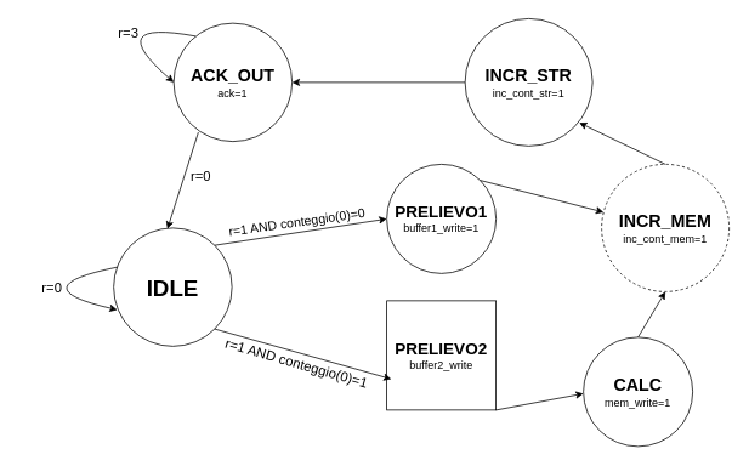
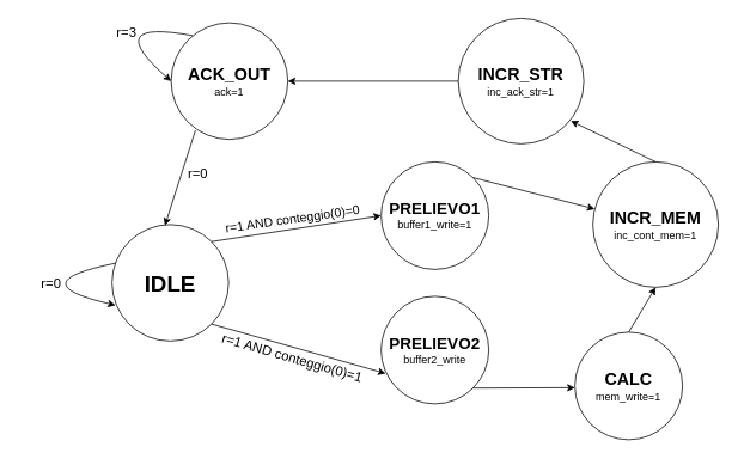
  <mxCell id="0" />
  <mxCell id="1" parent="0" />
  <mxCell id="2" value="&lt;b&gt;&lt;font style=&quot;font-size: 25px&quot;&gt;IDLE&lt;/font&gt;&lt;/b&gt;" style="ellipse;whiteSpace=wrap;html=1;aspect=fixed;" vertex="1" parent="1"><mxGeometry x="124" y="250" width="130" height="130" as="geometry" /></mxCell>
  <mxCell id="3" value="&lt;b&gt;&lt;font style=&quot;font-size: 18px&quot;&gt;PRELIEVO1&lt;/font&gt;&lt;/b&gt;&lt;br&gt;buffer1_write=1" style="ellipse;whiteSpace=wrap;html=1;aspect=fixed;" vertex="1" parent="1"><mxGeometry x="424" y="180" width="120" height="120" as="geometry" /></mxCell>
- <mxCell id="4" value="&lt;b style=&quot;font-size: 18px&quot;&gt;PRELIEVO2&lt;br&gt;&lt;/b&gt;buffer2_write" style="whiteSpace=wrap;html=1;aspect=fixed;rounded=0;" vertex="1" parent="1"><mxGeometry x="424" y="330" width="120" height="120" as="geometry" /></mxCell>
+ <mxCell id="4" value="&lt;b style=&quot;font-size: 18px&quot;&gt;PRELIEVO2&lt;br&gt;&lt;/b&gt;buffer2_write" style="ellipse;whiteSpace=wrap;html=1;aspect=fixed;" vertex="1" parent="1"><mxGeometry x="424" y="330" width="120" height="120" as="geometry" /></mxCell>
  <mxCell id="5" value="&lt;b style=&quot;font-size: 19px&quot;&gt;CALC&lt;br&gt;&lt;/b&gt;mem_write=1" style="ellipse;whiteSpace=wrap;html=1;aspect=fixed;" vertex="1" parent="1"><mxGeometry x="640" y="370" width="120" height="120" as="geometry" /></mxCell>
- <mxCell id="6" value="&lt;b style=&quot;font-size: 19px&quot;&gt;INCR_MEM&lt;br&gt;&lt;/b&gt;inc_cont_mem=1" style="ellipse;whiteSpace=wrap;html=1;aspect=fixed;dashed=1;" vertex="1" parent="1"><mxGeometry x="660" y="180" width="140" height="140" as="geometry" /></mxCell>
- <mxCell id="7" value="&lt;b&gt;&lt;font style=&quot;font-size: 19px&quot;&gt;INCR_STR&lt;/font&gt;&lt;br&gt;&lt;/b&gt;inc_cont_str=1" style="ellipse;whiteSpace=wrap;html=1;aspect=fixed;" vertex="1" parent="1"><mxGeometry x="510" y="20" width="140" height="140" as="geometry" /></mxCell>
+ <mxCell id="6" value="&lt;b style=&quot;font-size: 19px&quot;&gt;INCR_MEM&lt;br&gt;&lt;/b&gt;inc_cont_mem=1" style="ellipse;whiteSpace=wrap;html=1;aspect=fixed;" vertex="1" parent="1"><mxGeometry x="660" y="180" width="140" height="140" as="geometry" /></mxCell>
+ <mxCell id="7" value="&lt;b&gt;&lt;font style=&quot;font-size: 19px&quot;&gt;INCR_STR&lt;/font&gt;&lt;br&gt;&lt;/b&gt;inc_ack_str=1" style="ellipse;whiteSpace=wrap;html=1;aspect=fixed;" vertex="1" parent="1"><mxGeometry x="510" y="20" width="140" height="140" as="geometry" /></mxCell>
  <mxCell id="8" value="&lt;font style=&quot;font-size: 19px&quot;&gt;&lt;b&gt;ACK_OUT&lt;br&gt;&lt;/b&gt;&lt;/font&gt;ack=1" style="ellipse;whiteSpace=wrap;html=1;aspect=fixed;" vertex="1" parent="1"><mxGeometry x="190" y="25" width="130" height="130" as="geometry" /></mxCell>
  <mxCell id="9" value="" style="endArrow=classic;html=1;rounded=0;fontSize=18;exitX=1;exitY=0;exitDx=0;exitDy=0;entryX=0;entryY=0.5;entryDx=0;entryDy=0;" edge="1" parent="1" source="2" target="3"><mxGeometry width="50" height="50" relative="1" as="geometry"><mxPoint x="460" y="230" as="sourcePoint" /><mxPoint x="510" y="180" as="targetPoint" /></mxGeometry></mxCell>
  <mxCell id="10" value="&lt;font style=&quot;font-size: 14px&quot;&gt;r=1 AND conteggio(0)=0&lt;/font&gt;" style="text;html=1;align=center;verticalAlign=middle;resizable=0;points=[];autosize=1;strokeColor=none;fillColor=none;fontSize=18;rotation=352;" vertex="1" parent="1"><mxGeometry x="240" y="228" width="170" height="30" as="geometry" /></mxCell>
  <mxCell id="11" value="" style="endArrow=classic;html=1;rounded=0;fontSize=14;exitX=1;exitY=0;exitDx=0;exitDy=0;" edge="1" parent="1" source="3" target="6"><mxGeometry width="50" height="50" relative="1" as="geometry"><mxPoint x="390" y="320" as="sourcePoint" /><mxPoint x="550" y="150" as="targetPoint" /></mxGeometry></mxCell>
  <mxCell id="12" value="" style="endArrow=classic;html=1;rounded=0;fontSize=19;entryX=1;entryY=0.5;entryDx=0;entryDy=0;exitX=0;exitY=0.5;exitDx=0;exitDy=0;" edge="1" parent="1" source="7" target="8"><mxGeometry width="50" height="50" relative="1" as="geometry"><mxPoint x="470" y="200" as="sourcePoint" /><mxPoint x="520" y="150" as="targetPoint" /></mxGeometry></mxCell>
  <mxCell id="13" value="" style="endArrow=classic;html=1;rounded=0;fontSize=19;exitX=0.208;exitY=0.923;exitDx=0;exitDy=0;entryX=0.454;entryY=0.008;entryDx=0;entryDy=0;entryPerimeter=0;exitPerimeter=0;" edge="1" parent="1" source="8" target="2"><mxGeometry width="50" height="50" relative="1" as="geometry"><mxPoint x="470" y="200" as="sourcePoint" /><mxPoint x="520" y="150" as="targetPoint" /></mxGeometry></mxCell>
  <mxCell id="14" value="&lt;font style=&quot;font-size: 15px&quot;&gt;r=0&lt;/font&gt;" style="text;html=1;strokeColor=none;fillColor=none;align=center;verticalAlign=middle;whiteSpace=wrap;rounded=0;fontSize=19;" vertex="1" parent="1"><mxGeometry x="190" y="177" width="60" height="30" as="geometry" /></mxCell>
  <mxCell id="15" value="" style="endArrow=classic;html=1;rounded=0;fontSize=15;exitX=1;exitY=1;exitDx=0;exitDy=0;entryX=0.042;entryY=0.717;entryDx=0;entryDy=0;entryPerimeter=0;" edge="1" parent="1" source="2" target="4"><mxGeometry width="50" height="50" relative="1" as="geometry"><mxPoint x="470" y="300" as="sourcePoint" /><mxPoint x="520" y="250" as="targetPoint" /></mxGeometry></mxCell>
  <mxCell id="16" value="r=1 AND conteggio(0)=1" style="text;html=1;align=center;verticalAlign=middle;resizable=0;points=[];autosize=1;strokeColor=none;fillColor=none;fontSize=15;rotation=16;" vertex="1" parent="1"><mxGeometry x="235" y="388" width="180" height="20" as="geometry" /></mxCell>
  <mxCell id="17" value="" style="endArrow=classic;html=1;rounded=0;fontSize=15;exitX=1;exitY=1;exitDx=0;exitDy=0;" edge="1" parent="1" source="4"><mxGeometry width="50" height="50" relative="1" as="geometry"><mxPoint x="470" y="300" as="sourcePoint" /><mxPoint x="640" y="432" as="targetPoint" /></mxGeometry></mxCell>
  <mxCell id="18" value="" style="endArrow=classic;html=1;rounded=0;fontSize=15;exitX=0.5;exitY=0;exitDx=0;exitDy=0;entryX=0.5;entryY=1;entryDx=0;entryDy=0;" edge="1" parent="1" source="5" target="6"><mxGeometry width="50" height="50" relative="1" as="geometry"><mxPoint x="470" y="300" as="sourcePoint" /><mxPoint x="520" y="250" as="targetPoint" /></mxGeometry></mxCell>
  <mxCell id="19" value="" style="endArrow=classic;html=1;rounded=0;fontSize=15;exitX=0.5;exitY=0;exitDx=0;exitDy=0;entryX=0.896;entryY=0.817;entryDx=0;entryDy=0;entryPerimeter=0;" edge="1" parent="1" source="6" target="7"><mxGeometry width="50" height="50" relative="1" as="geometry"><mxPoint x="470" y="300" as="sourcePoint" /><mxPoint x="640" y="130" as="targetPoint" /></mxGeometry></mxCell>
  <mxCell id="20" value="" style="endArrow=classic;html=1;rounded=0;fontSize=15;exitX=0.031;exitY=0.331;exitDx=0;exitDy=0;exitPerimeter=0;entryX=0.031;entryY=0.692;entryDx=0;entryDy=0;entryPerimeter=0;edgeStyle=orthogonalEdgeStyle;curved=1;" edge="1" parent="1" source="2" target="2"><mxGeometry width="50" height="50" relative="1" as="geometry"><mxPoint x="400" y="240" as="sourcePoint" /><mxPoint x="450" y="190" as="targetPoint" /><Array as="points"><mxPoint x="20" y="315" /></Array></mxGeometry></mxCell>
  <mxCell id="21" value="r=0" style="text;html=1;align=center;verticalAlign=middle;resizable=0;points=[];autosize=1;strokeColor=none;fillColor=none;fontSize=15;" vertex="1" parent="1"><mxGeometry x="36" y="305" width="40" height="20" as="geometry" /></mxCell>
  <mxCell id="22" value="" style="endArrow=classic;html=1;rounded=0;fontSize=15;curved=1;exitX=0.185;exitY=0.11;exitDx=0;exitDy=0;exitPerimeter=0;entryX=0;entryY=0.5;entryDx=0;entryDy=0;edgeStyle=orthogonalEdgeStyle;" edge="1" parent="1" source="8" target="8"><mxGeometry width="50" height="50" relative="1" as="geometry"><mxPoint x="400" y="240" as="sourcePoint" /><mxPoint x="450" y="190" as="targetPoint" /><Array as="points"><mxPoint x="110" y="20" /></Array></mxGeometry></mxCell>
  <mxCell id="23" value="r=3" style="text;html=1;align=center;verticalAlign=middle;resizable=0;points=[];autosize=1;strokeColor=none;fillColor=none;fontSize=15;" vertex="1" parent="1"><mxGeometry x="120" y="25" width="40" height="20" as="geometry" /></mxCell>
